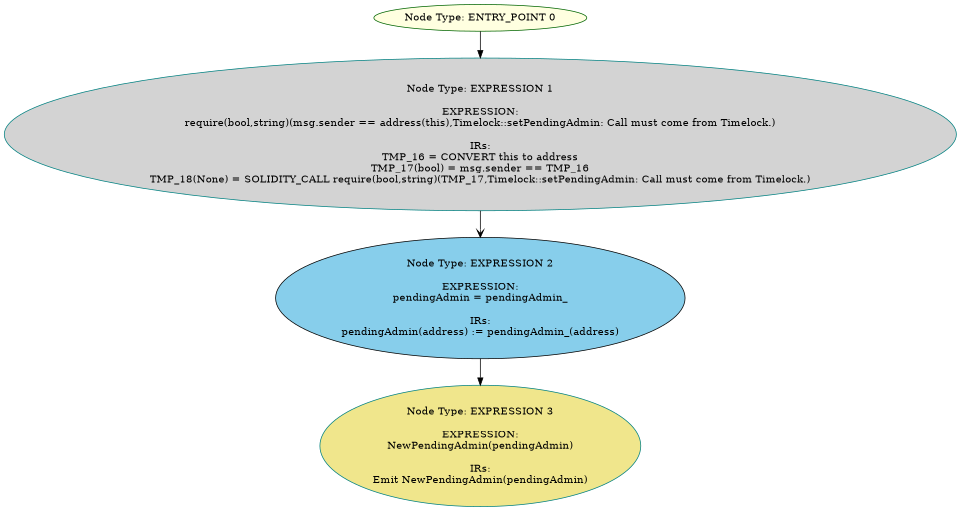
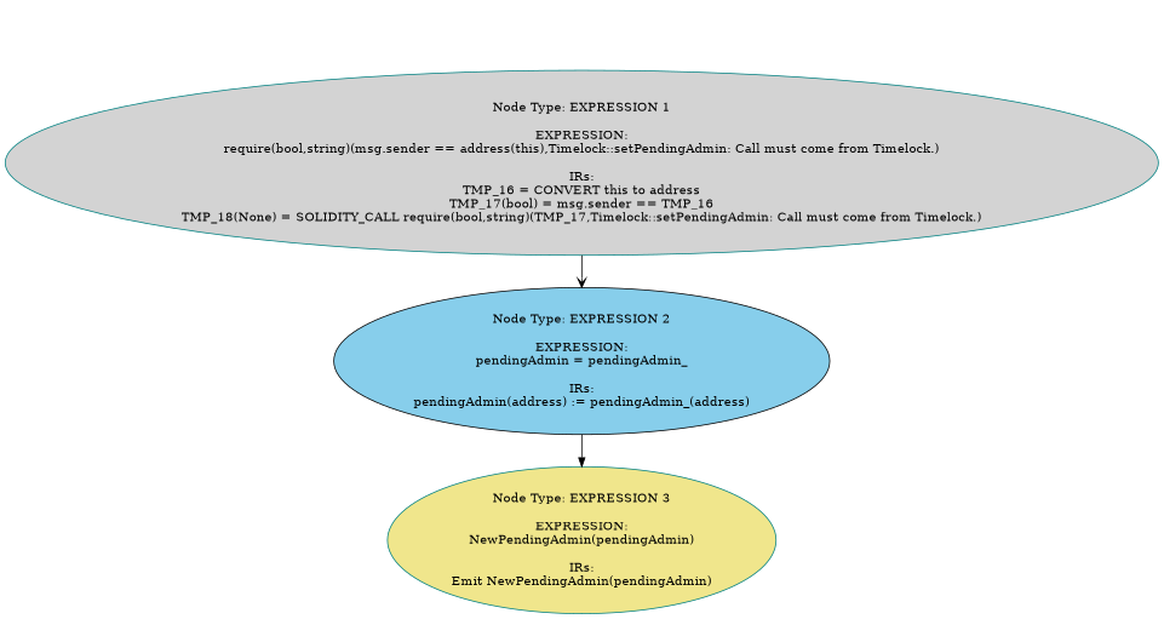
  digraph {
    node [style=filled color=teal]
    edge [arrowhead=normal]
-   n1 [label="Node Type: ENTRY_POINT 0\n" fillcolor=lightyellow color=darkgreen]
    n2 [label="Node Type: EXPRESSION 1\n\nEXPRESSION:\nrequire(bool,string)(msg.sender == address(this),Timelock::setPendingAdmin: Call must come from Timelock.)\n\nIRs:\nTMP_16 = CONVERT this to address\nTMP_17(bool) = msg.sender == TMP_16\nTMP_18(None) = SOLIDITY_CALL require(bool,string)(TMP_17,Timelock::setPendingAdmin: Call must come from Timelock.)" fillcolor=lightgrey]
    n3 [label="Node Type: EXPRESSION 2\n\nEXPRESSION:\npendingAdmin = pendingAdmin_\n\nIRs:\npendingAdmin(address) := pendingAdmin_(address)" fillcolor=skyblue color=black]
    n4 [label="Node Type: EXPRESSION 3\n\nEXPRESSION:\nNewPendingAdmin(pendingAdmin)\n\nIRs:\nEmit NewPendingAdmin(pendingAdmin)" fillcolor=khaki]
-   n1 -> n2
    n2 -> n3 [arrowhead=vee]
    n3 -> n4
  }
